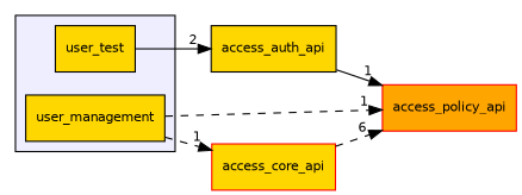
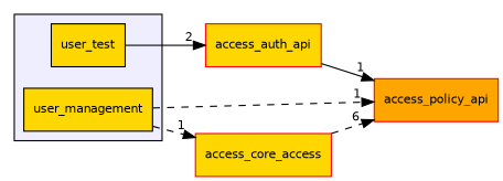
  digraph {
    compound=true
    rankdir=LR
    node [color=red fillcolor=gold fontname=Helvetica fontsize=10 shape=box style=filled]
    edge [headlabel=1 labeldistance=1.5 labelfontname=Helvetica labelfontsize=10 style=dashed]
    n1 [color=black label=user_test]
    n2 [color=black label=user_management]
-   n3 [color=black label=access_auth_api]
+   n3 [label=access_auth_api]
    n4 [fillcolor=orange label=access_policy_api]
-   n5 [label=access_core_api]
+   n5 [label=access_core_access]
    subgraph cluster_1 {
      bgcolor="#eeeeff"
      pencolor=black
      n1
      n2
    }
    n1 -> n3 [headlabel=2 style=solid]
    n2 -> n4
    n2 -> n5
    n3 -> n4 [style=solid]
    n5 -> n4 [headlabel=6]
  }
